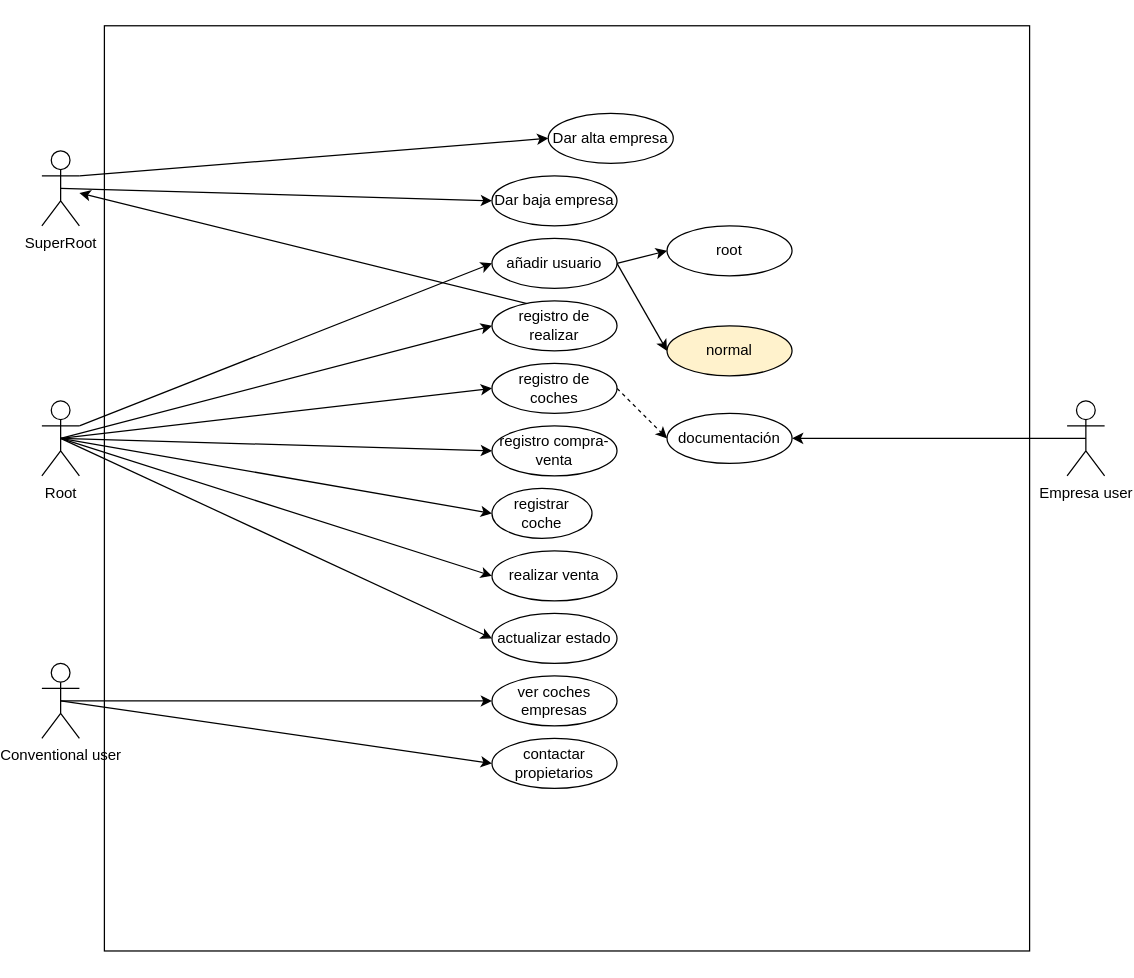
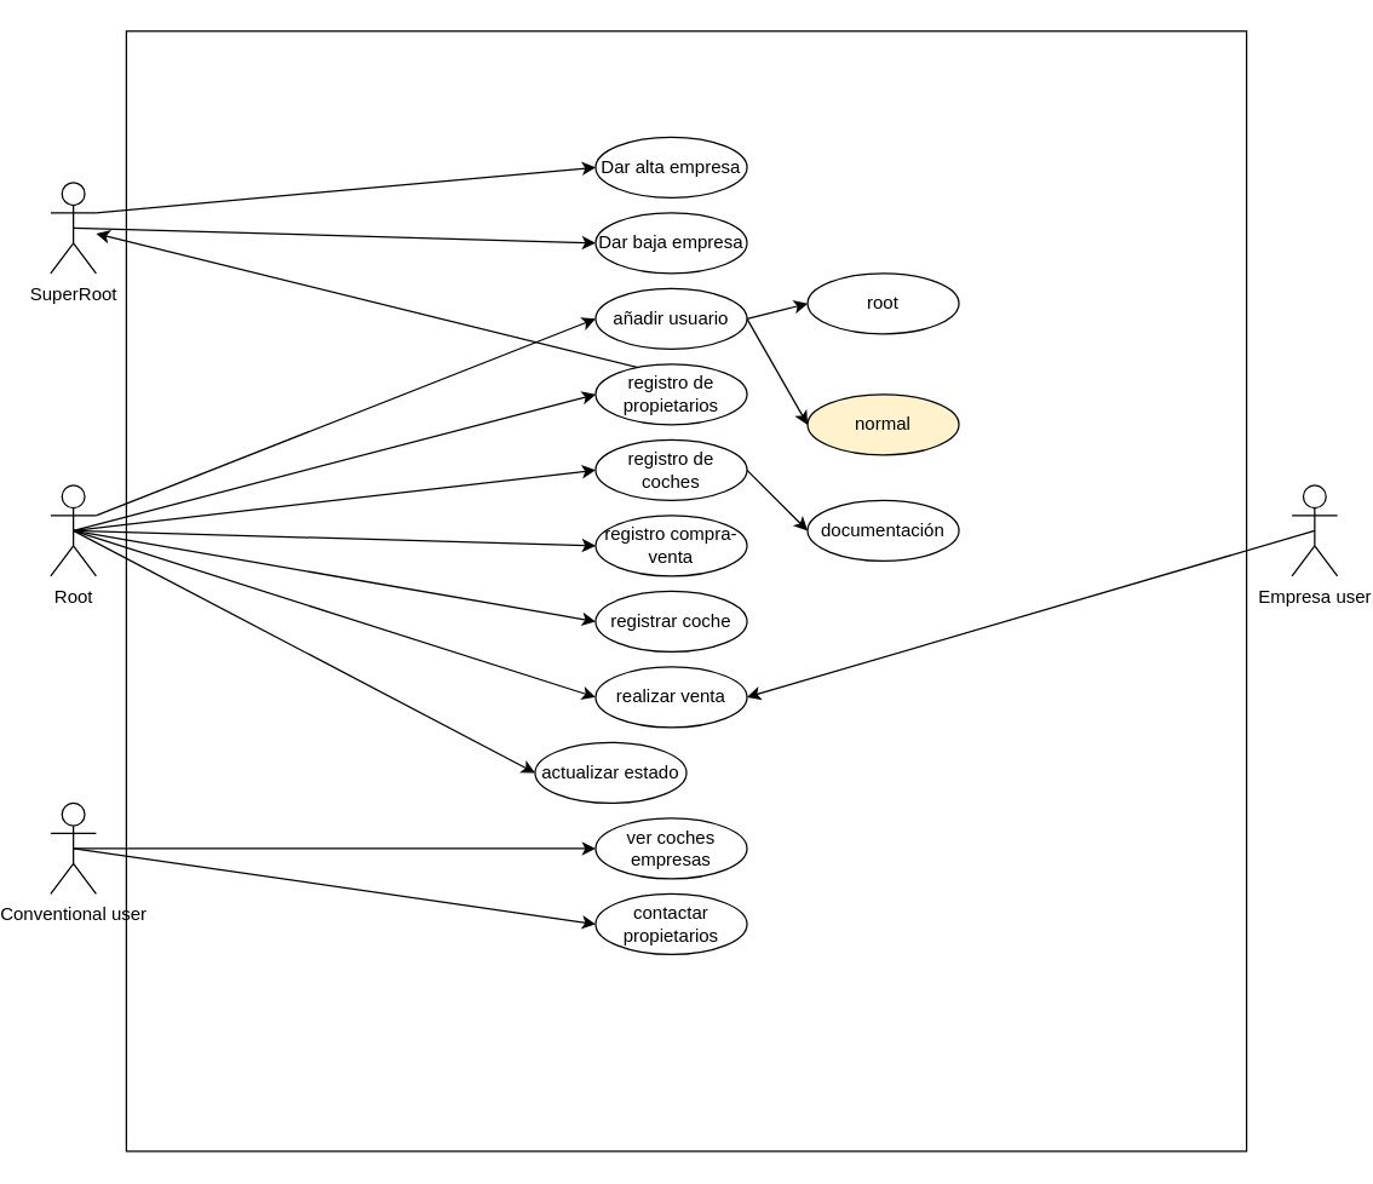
  <mxCell id="0" />
  <mxCell id="1" parent="0" />
  <mxCell id="2" value="" style="whiteSpace=wrap;html=1;aspect=fixed;" vertex="1" parent="1"><mxGeometry x="70" y="20" width="740" height="740" as="geometry" /></mxCell>
  <mxCell id="3" style="rounded=0;orthogonalLoop=1;jettySize=auto;html=1;exitX=1;exitY=0.333;exitDx=0;exitDy=0;exitPerimeter=0;entryX=0;entryY=0.5;entryDx=0;entryDy=0;" edge="1" parent="1" source="5" target="19"><mxGeometry relative="1" as="geometry" /></mxCell>
  <mxCell id="4" style="rounded=0;orthogonalLoop=1;jettySize=auto;html=1;exitX=0.5;exitY=0.5;exitDx=0;exitDy=0;exitPerimeter=0;entryX=0;entryY=0.5;entryDx=0;entryDy=0;" edge="1" parent="1" source="5" target="20"><mxGeometry relative="1" as="geometry" /></mxCell>
  <mxCell id="5" value="SuperRoot&lt;div&gt;&lt;br&gt;&lt;/div&gt;" style="shape=umlActor;verticalLabelPosition=bottom;verticalAlign=top;html=1;outlineConnect=0;" vertex="1" parent="1"><mxGeometry x="20" y="120" width="30" height="60" as="geometry" /></mxCell>
  <mxCell id="6" style="edgeStyle=none;rounded=0;orthogonalLoop=1;jettySize=auto;html=1;exitX=1;exitY=0.333;exitDx=0;exitDy=0;exitPerimeter=0;entryX=0;entryY=0.5;entryDx=0;entryDy=0;" edge="1" parent="1" source="13" target="23"><mxGeometry relative="1" as="geometry" /></mxCell>
  <mxCell id="7" style="edgeStyle=none;rounded=0;orthogonalLoop=1;jettySize=auto;html=1;exitX=0.5;exitY=0.5;exitDx=0;exitDy=0;exitPerimeter=0;entryX=0;entryY=0.5;entryDx=0;entryDy=0;" edge="1" parent="1" source="13" target="27"><mxGeometry relative="1" as="geometry"><mxPoint x="270" y="390" as="targetPoint" /></mxGeometry></mxCell>
  <mxCell id="8" style="edgeStyle=none;rounded=0;orthogonalLoop=1;jettySize=auto;html=1;exitX=0.5;exitY=0.5;exitDx=0;exitDy=0;exitPerimeter=0;entryX=0;entryY=0.5;entryDx=0;entryDy=0;" edge="1" parent="1" source="13" target="30"><mxGeometry relative="1" as="geometry" /></mxCell>
  <mxCell id="9" style="edgeStyle=none;rounded=0;orthogonalLoop=1;jettySize=auto;html=1;exitX=0.5;exitY=0.5;exitDx=0;exitDy=0;exitPerimeter=0;entryX=0;entryY=0.5;entryDx=0;entryDy=0;" edge="1" parent="1" source="13" target="31"><mxGeometry relative="1" as="geometry" /></mxCell>
  <mxCell id="10" style="edgeStyle=none;rounded=0;orthogonalLoop=1;jettySize=auto;html=1;exitX=0.5;exitY=0.5;exitDx=0;exitDy=0;exitPerimeter=0;entryX=0;entryY=0.5;entryDx=0;entryDy=0;" edge="1" parent="1" source="13" target="32"><mxGeometry relative="1" as="geometry" /></mxCell>
  <mxCell id="11" style="edgeStyle=none;rounded=0;orthogonalLoop=1;jettySize=auto;html=1;exitX=0.5;exitY=0.5;exitDx=0;exitDy=0;exitPerimeter=0;entryX=0;entryY=0.5;entryDx=0;entryDy=0;" edge="1" parent="1" source="13" target="33"><mxGeometry relative="1" as="geometry" /></mxCell>
  <mxCell id="12" style="edgeStyle=none;rounded=0;orthogonalLoop=1;jettySize=auto;html=1;exitX=0.5;exitY=0.5;exitDx=0;exitDy=0;exitPerimeter=0;entryX=0;entryY=0.5;entryDx=0;entryDy=0;" edge="1" parent="1" source="13" target="34"><mxGeometry relative="1" as="geometry" /></mxCell>
  <mxCell id="13" value="Root" style="shape=umlActor;verticalLabelPosition=bottom;verticalAlign=top;html=1;outlineConnect=0;" vertex="1" parent="1"><mxGeometry x="20" y="320" width="30" height="60" as="geometry" /></mxCell>
- <mxCell id="14" style="edgeStyle=none;rounded=0;orthogonalLoop=1;jettySize=auto;html=1;exitX=0.5;exitY=0.5;exitDx=0;exitDy=0;exitPerimeter=0;" edge="1" parent="1" source="15" target="28"><mxGeometry relative="1" as="geometry" /></mxCell>
+ <mxCell id="14" style="edgeStyle=none;rounded=0;orthogonalLoop=1;jettySize=auto;html=1;exitX=0.5;exitY=0.5;exitDx=0;exitDy=0;exitPerimeter=0;entryX=1;entryY=0.5;entryDx=0;entryDy=0;" edge="1" parent="1" source="15" target="33"><mxGeometry relative="1" as="geometry" /></mxCell>
  <mxCell id="15" value="Empresa user" style="shape=umlActor;verticalLabelPosition=bottom;verticalAlign=top;html=1;outlineConnect=0;" vertex="1" parent="1"><mxGeometry x="840" y="320" width="30" height="60" as="geometry" /></mxCell>
  <mxCell id="16" style="edgeStyle=none;rounded=0;orthogonalLoop=1;jettySize=auto;html=1;exitX=0.5;exitY=0.5;exitDx=0;exitDy=0;exitPerimeter=0;entryX=0;entryY=0.5;entryDx=0;entryDy=0;" edge="1" parent="1" source="18" target="35"><mxGeometry relative="1" as="geometry" /></mxCell>
  <mxCell id="17" style="edgeStyle=none;rounded=0;orthogonalLoop=1;jettySize=auto;html=1;exitX=0.5;exitY=0.5;exitDx=0;exitDy=0;exitPerimeter=0;entryX=0;entryY=0.5;entryDx=0;entryDy=0;" edge="1" parent="1" source="18" target="36"><mxGeometry relative="1" as="geometry" /></mxCell>
  <mxCell id="18" value="Conventional user&lt;div&gt;&lt;br&gt;&lt;/div&gt;" style="shape=umlActor;verticalLabelPosition=bottom;verticalAlign=top;html=1;outlineConnect=0;" vertex="1" parent="1"><mxGeometry x="20" y="530" width="30" height="60" as="geometry" /></mxCell>
- <mxCell id="19" value="Dar alta empresa" style="ellipse;whiteSpace=wrap;html=1;align=center;" vertex="1" parent="1"><mxGeometry x="425" y="90" width="100" height="40" as="geometry" /></mxCell>
+ <mxCell id="19" value="Dar alta empresa" style="ellipse;whiteSpace=wrap;html=1;align=center;" vertex="1" parent="1"><mxGeometry x="380" y="90" width="100" height="40" as="geometry" /></mxCell>
  <mxCell id="20" value="Dar baja empresa" style="ellipse;whiteSpace=wrap;html=1;align=center;" vertex="1" parent="1"><mxGeometry x="380" y="140" width="100" height="40" as="geometry" /></mxCell>
  <mxCell id="21" style="edgeStyle=none;rounded=0;orthogonalLoop=1;jettySize=auto;html=1;exitX=1;exitY=0.5;exitDx=0;exitDy=0;entryX=0;entryY=0.5;entryDx=0;entryDy=0;" edge="1" parent="1" source="23" target="24"><mxGeometry relative="1" as="geometry" /></mxCell>
  <mxCell id="22" style="edgeStyle=none;rounded=0;orthogonalLoop=1;jettySize=auto;html=1;exitX=1;exitY=0.5;exitDx=0;exitDy=0;entryX=0;entryY=0.5;entryDx=0;entryDy=0;" edge="1" parent="1" source="23" target="25"><mxGeometry relative="1" as="geometry" /></mxCell>
  <mxCell id="23" value="añadir usuario" style="ellipse;whiteSpace=wrap;html=1;align=center;" vertex="1" parent="1"><mxGeometry x="380" y="190" width="100" height="40" as="geometry" /></mxCell>
  <mxCell id="24" value="root" style="ellipse;whiteSpace=wrap;html=1;align=center;" vertex="1" parent="1"><mxGeometry x="520" y="180" width="100" height="40" as="geometry" /></mxCell>
  <mxCell id="25" value="normal" style="ellipse;whiteSpace=wrap;html=1;align=center;fillColor=#fff2cc;" vertex="1" parent="1"><mxGeometry x="520" y="260" width="100" height="40" as="geometry" /></mxCell>
  <mxCell id="26" style="edgeStyle=none;rounded=0;orthogonalLoop=1;jettySize=auto;html=1;exitX=1;exitY=0.5;exitDx=0;exitDy=0;" edge="1" parent="1" source="27" target="5"><mxGeometry relative="1" as="geometry" /></mxCell>
- <mxCell id="27" value="registro de realizar" style="ellipse;whiteSpace=wrap;html=1;align=center;" vertex="1" parent="1"><mxGeometry x="380" y="240" width="100" height="40" as="geometry" /></mxCell>
+ <mxCell id="27" value="registro de propietarios" style="ellipse;whiteSpace=wrap;html=1;align=center;" vertex="1" parent="1"><mxGeometry x="380" y="240" width="100" height="40" as="geometry" /></mxCell>
  <mxCell id="28" value="documentación" style="ellipse;whiteSpace=wrap;html=1;align=center;" vertex="1" parent="1"><mxGeometry x="520" y="330" width="100" height="40" as="geometry" /></mxCell>
- <mxCell id="29" style="edgeStyle=none;rounded=0;orthogonalLoop=1;jettySize=auto;html=1;exitX=1;exitY=0.5;exitDx=0;exitDy=0;entryX=0;entryY=0.5;entryDx=0;entryDy=0;dashed=1;" edge="1" parent="1" source="30" target="28"><mxGeometry relative="1" as="geometry" /></mxCell>
+ <mxCell id="29" style="edgeStyle=none;rounded=0;orthogonalLoop=1;jettySize=auto;html=1;exitX=1;exitY=0.5;exitDx=0;exitDy=0;entryX=0;entryY=0.5;entryDx=0;entryDy=0;" edge="1" parent="1" source="30" target="28"><mxGeometry relative="1" as="geometry" /></mxCell>
  <mxCell id="30" value="registro de coches" style="ellipse;whiteSpace=wrap;html=1;align=center;" vertex="1" parent="1"><mxGeometry x="380" y="290" width="100" height="40" as="geometry" /></mxCell>
  <mxCell id="31" value="registro compra-venta" style="ellipse;whiteSpace=wrap;html=1;align=center;" vertex="1" parent="1"><mxGeometry x="380" y="340" width="100" height="40" as="geometry" /></mxCell>
- <mxCell id="32" value="registrar coche" style="ellipse;whiteSpace=wrap;html=1;align=center;" vertex="1" parent="1"><mxGeometry x="380" y="390" width="80" height="40" as="geometry" /></mxCell>
+ <mxCell id="32" value="registrar coche" style="ellipse;whiteSpace=wrap;html=1;align=center;" vertex="1" parent="1"><mxGeometry x="380" y="390" width="100" height="40" as="geometry" /></mxCell>
  <mxCell id="33" value="realizar venta" style="ellipse;whiteSpace=wrap;html=1;align=center;" vertex="1" parent="1"><mxGeometry x="380" y="440" width="100" height="40" as="geometry" /></mxCell>
- <mxCell id="34" value="actualizar estado" style="ellipse;whiteSpace=wrap;html=1;align=center;" vertex="1" parent="1"><mxGeometry x="380" y="490" width="100" height="40" as="geometry" /></mxCell>
+ <mxCell id="34" value="actualizar estado" style="ellipse;whiteSpace=wrap;html=1;align=center;" vertex="1" parent="1"><mxGeometry x="340" y="490" width="100" height="40" as="geometry" /></mxCell>
  <mxCell id="35" value="ver coches empresas&lt;span style=&quot;color: rgba(0, 0, 0, 0); font-family: monospace; font-size: 0px; text-align: start; text-wrap: nowrap;&quot;&gt;%3CmxGraphModel%3E%3Croot%3E%3CmxCell%20id%3D%220%22%2F%3E%3CmxCell%20id%3D%221%22%20parent%3D%220%22%2F%3E%3CmxCell%20id%3D%222%22%20value%3D%22registrar%20coche%22%20style%3D%22ellipse%3BwhiteSpace%3Dwrap%3Bhtml%3D1%3Balign%3Dcenter%3B%22%20vertex%3D%221%22%20parent%3D%221%22%3E%3CmxGeometry%20x%3D%22390%22%20y%3D%22680%22%20width%3D%22100%22%20height%3D%2240%22%20as%3D%22geometry%22%2F%3E%3C%2FmxCell%3E%3C%2Froot%3E%3C%2FmxGraphModel%3E&lt;/span&gt;" style="ellipse;whiteSpace=wrap;html=1;align=center;" vertex="1" parent="1"><mxGeometry x="380" y="540" width="100" height="40" as="geometry" /></mxCell>
  <mxCell id="36" value="contactar propietarios" style="ellipse;whiteSpace=wrap;html=1;align=center;" vertex="1" parent="1"><mxGeometry x="380" y="590" width="100" height="40" as="geometry" /></mxCell>
